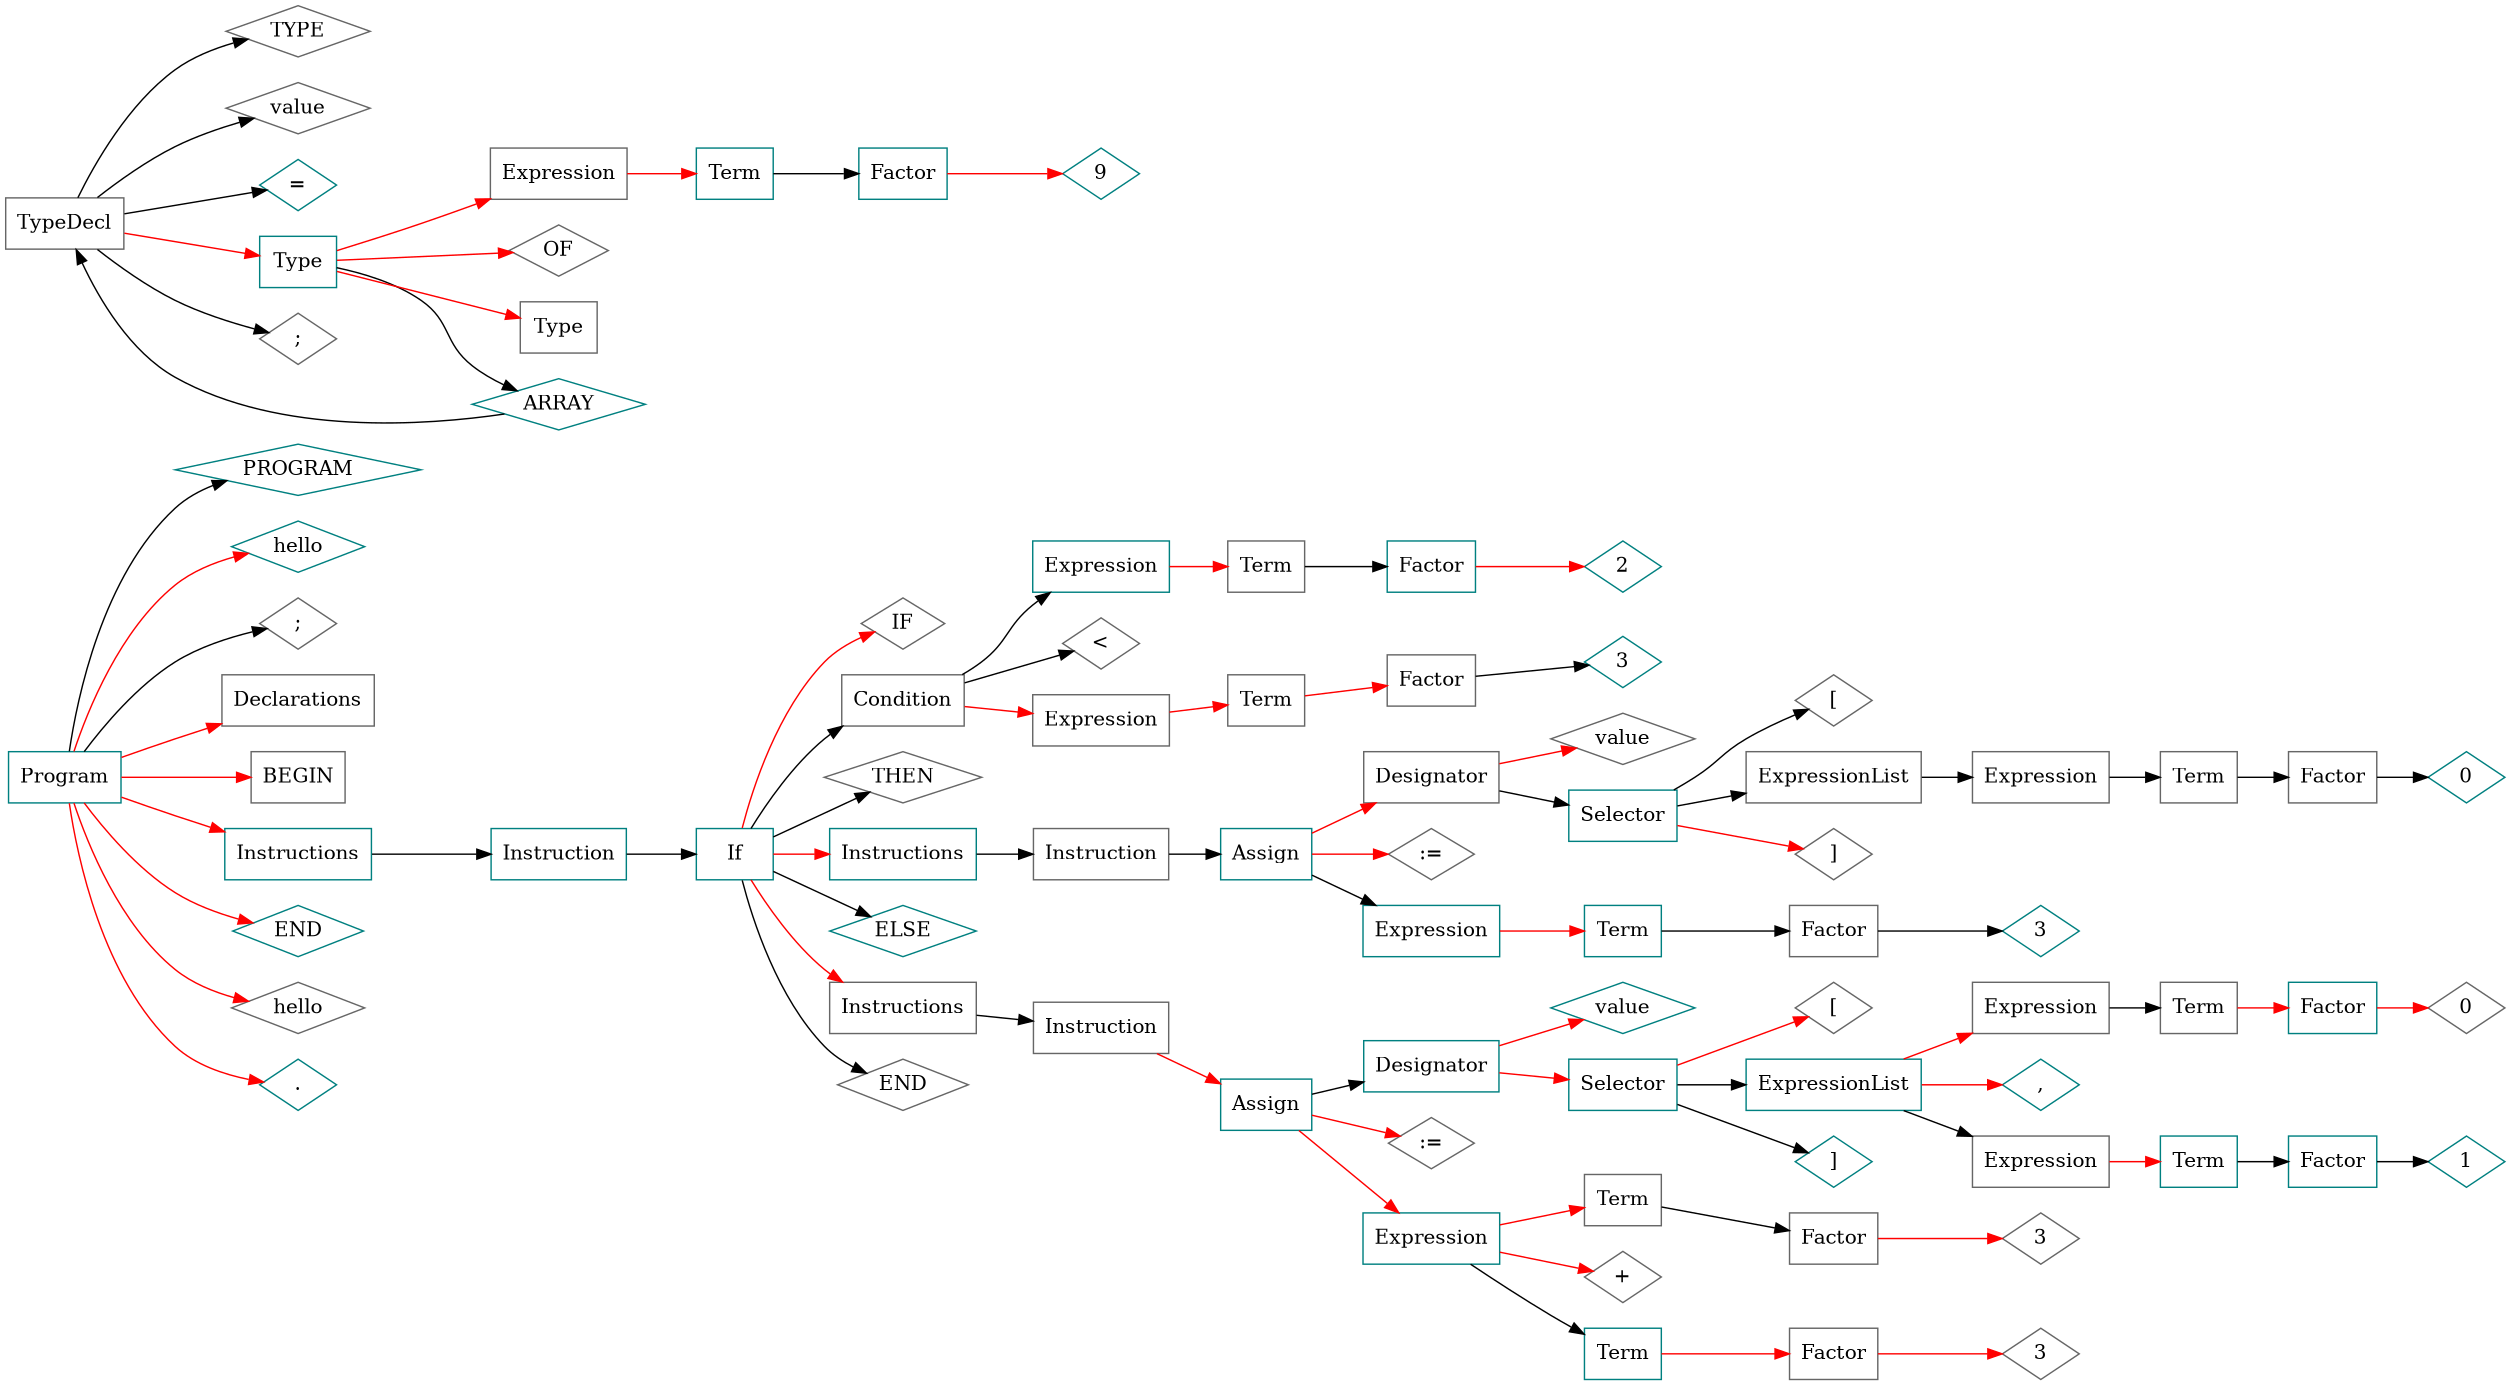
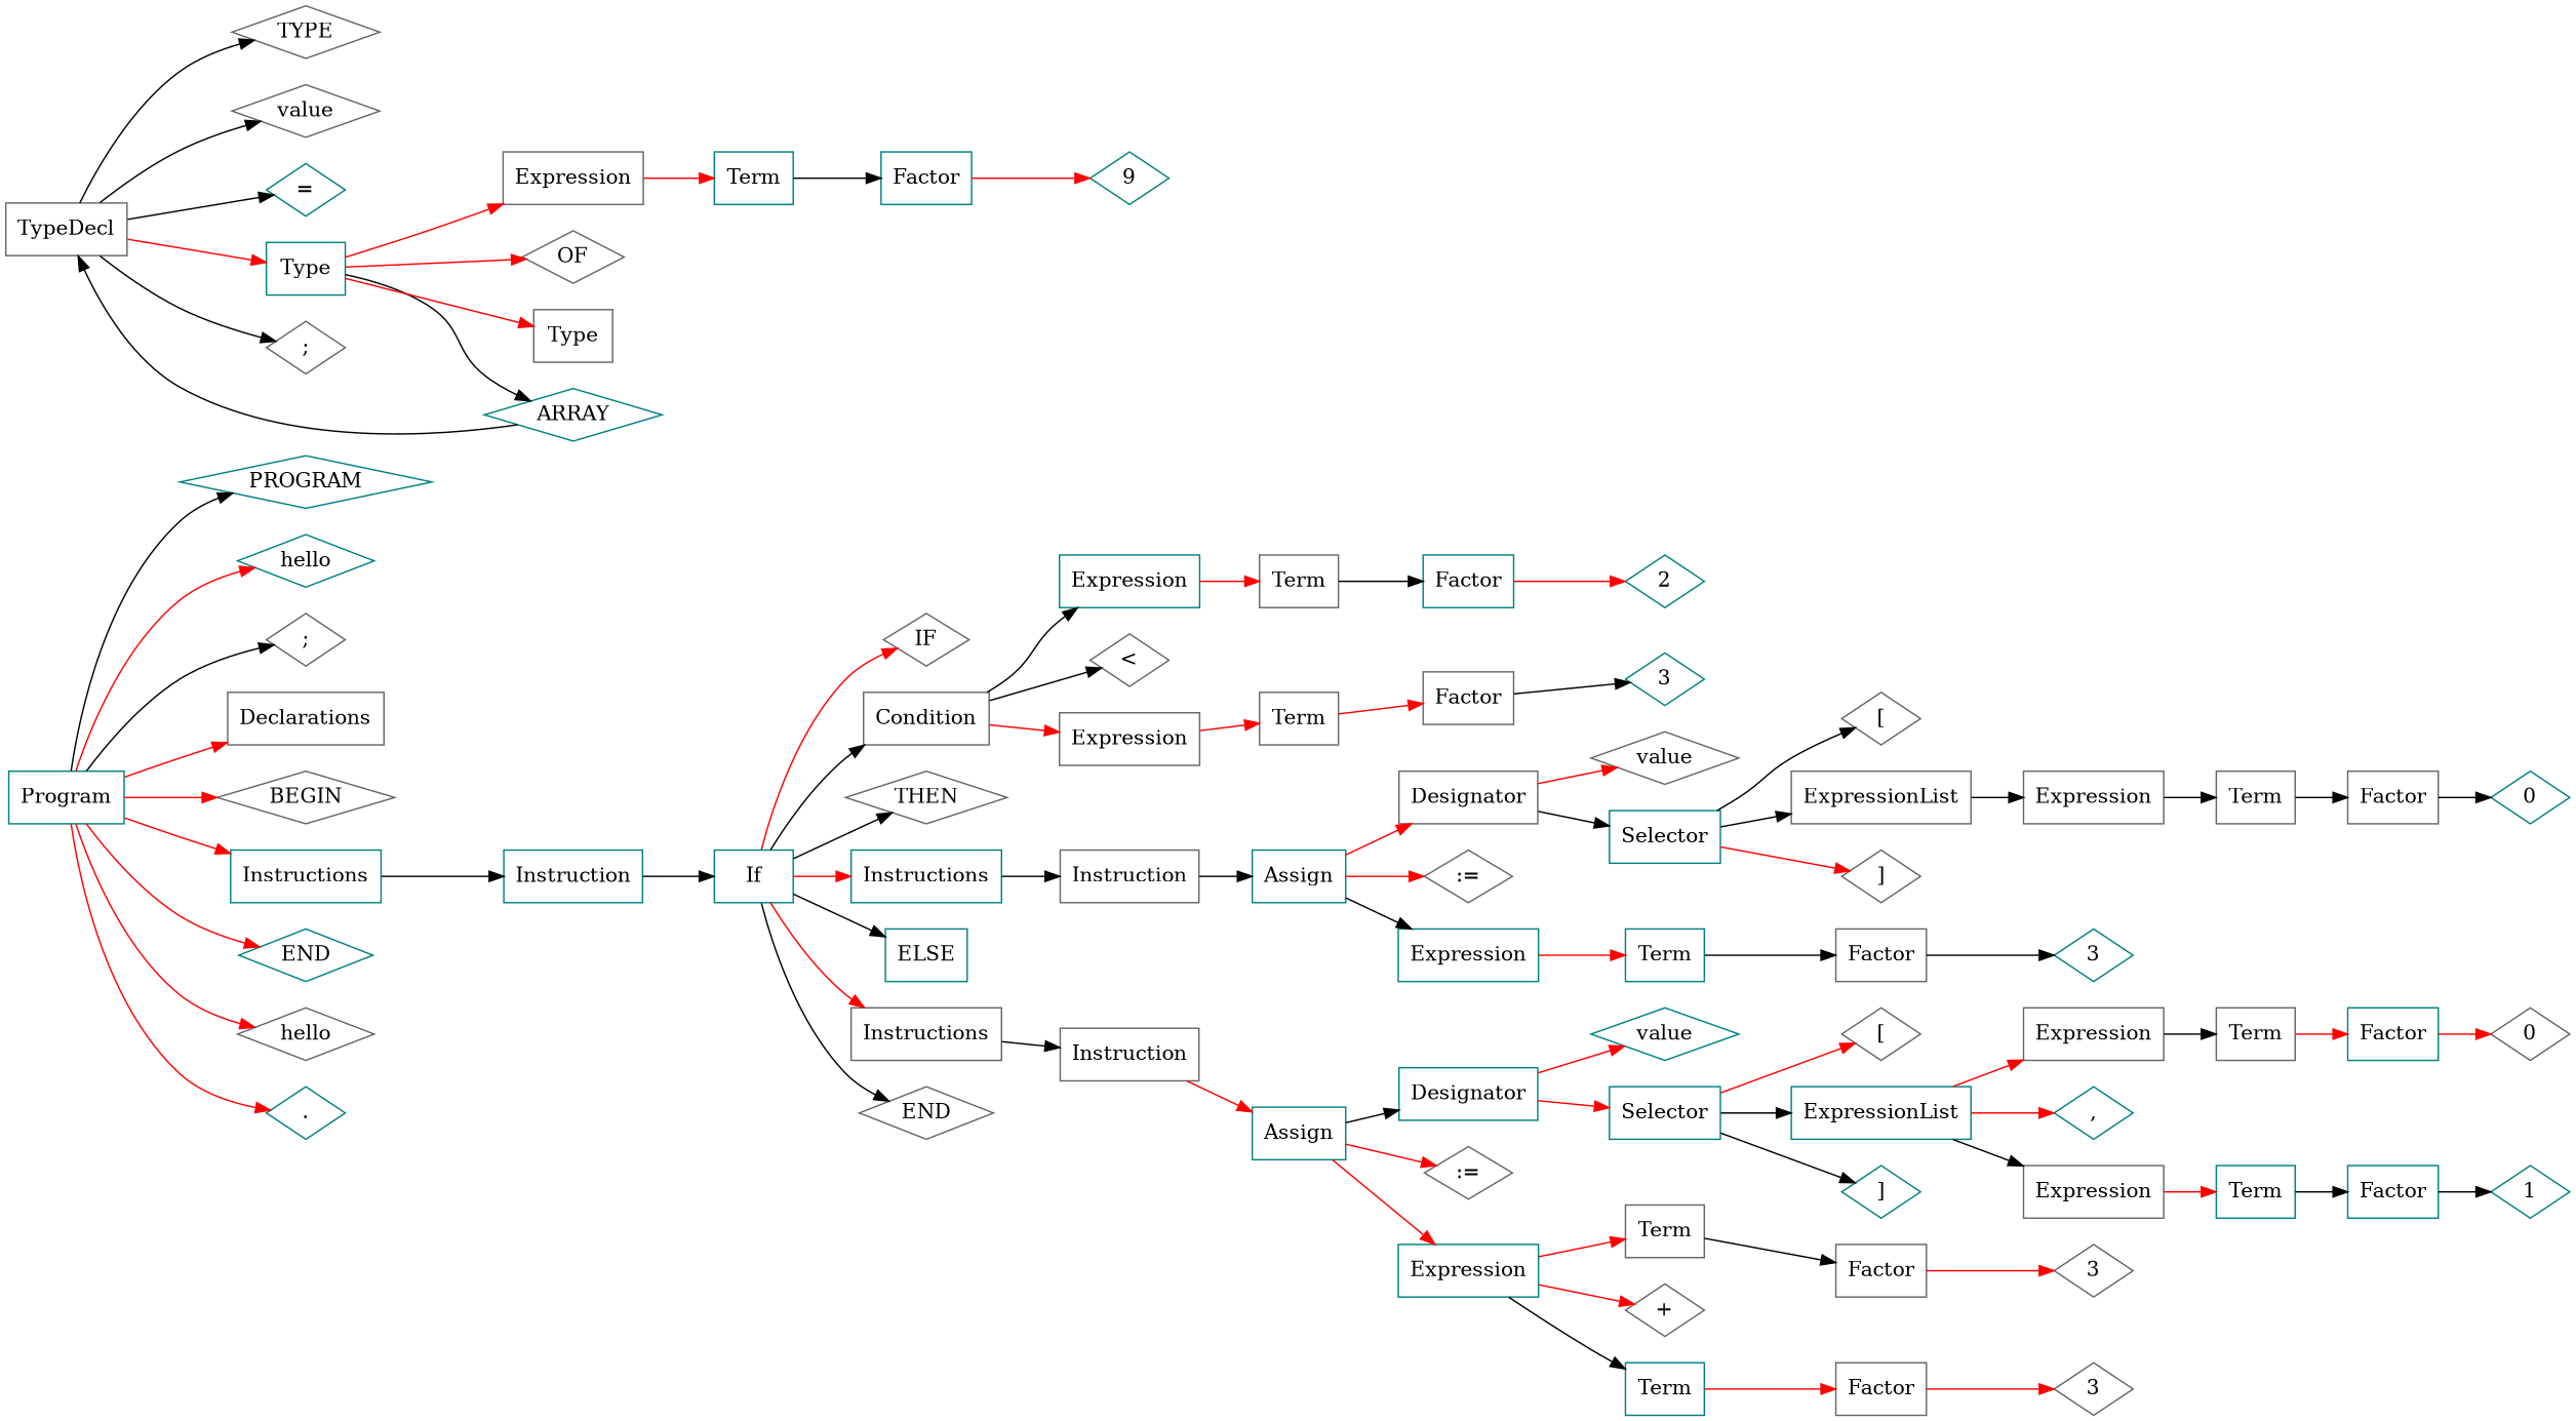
  digraph {
    rankdir=LR
    node [color=gray40 shape=box]
    edge [color=red]
    n1 [color=teal label=Program]
    n2 [color=teal label=PROGRAM shape=diamond]
    n3 [color=teal label=hello shape=diamond]
    n4 [label=";" shape=diamond]
    n5 [label=Declarations]
-   n6 [label=BEGIN]
+   n6 [label=BEGIN shape=diamond]
    n7 [color=teal label=Instructions]
    n8 [color=teal label=END shape=diamond]
    n9 [label=hello shape=diamond]
    n10 [color=teal label="." shape=diamond]
    n11 [color=teal label=Instruction]
    n12 [label=TypeDecl]
    n13 [label=TYPE shape=diamond]
    n14 [label=value shape=diamond]
    n15 [color=teal label="=" shape=diamond]
    n16 [color=teal label=Type]
    n17 [label=";" shape=diamond]
    n18 [color=teal label=ARRAY shape=diamond]
    n19 [label=Expression]
    n20 [label=OF shape=diamond]
    n21 [label=Type]
    n22 [color=teal label=Term]
    n23 [color=teal label=Factor]
    n24 [color=teal label=9 shape=diamond]
    n25 [color=teal label=If]
    n26 [label=IF shape=diamond]
    n27 [label=Condition]
    n28 [label=THEN shape=diamond]
    n29 [color=teal label=Instructions]
-   n30 [color=teal label=ELSE shape=diamond]
+   n30 [color=teal label=ELSE]
    n31 [label=Instructions]
    n32 [label=END shape=diamond]
    n33 [color=teal label=Expression]
    n34 [label="<" shape=diamond]
    n35 [label=Expression]
    n36 [label=Instruction]
    n37 [label=Instruction]
    n38 [label=Term]
    n39 [label=Term]
    n40 [color=teal label=Factor]
    n41 [color=teal label=2 shape=diamond]
    n42 [label=Factor]
    n43 [color=teal label=3 shape=diamond]
    n44 [color=teal label=Assign]
    n45 [label=Designator]
    n46 [label=":=" shape=diamond]
    n47 [color=teal label=Expression]
    n48 [label=value shape=diamond]
    n49 [color=teal label=Selector]
    n50 [color=teal label=Term]
    n51 [label="[" shape=diamond]
    n52 [label=ExpressionList]
    n53 [label="]" shape=diamond]
    n54 [label=Expression]
    n55 [label=Term]
    n56 [label=Factor]
    n57 [color=teal label=0 shape=diamond]
    n58 [label=Factor]
    n59 [color=teal label=3 shape=diamond]
    n60 [color=teal label=Assign]
    n61 [color=teal label=Designator]
    n62 [label=":=" shape=diamond]
    n63 [color=teal label=Expression]
    n64 [color=teal label=value shape=diamond]
    n65 [color=teal label=Selector]
    n66 [label=Term]
    n67 [label="+" shape=diamond]
    n68 [color=teal label=Term]
    n69 [label="[" shape=diamond]
    n70 [color=teal label=ExpressionList]
    n71 [color=teal label="]" shape=diamond]
    n72 [label=Expression]
    n73 [color=teal label="," shape=diamond]
    n74 [label=Expression]
    n75 [label=Term]
    n76 [color=teal label=Term]
    n77 [color=teal label=Factor]
    n78 [label=0 shape=diamond]
    n79 [color=teal label=Factor]
    n80 [color=teal label=1 shape=diamond]
    n81 [label=Factor]
    n82 [label=Factor]
    n83 [label=3 shape=diamond]
    n84 [label=3 shape=diamond]
    n1 -> n2 [color=black]
    n1 -> n3
    n1 -> n4 [color=black]
    n1 -> n5
    n1 -> n6
    n1 -> n7
    n1 -> n8
    n1 -> n9
    n1 -> n10
    n7 -> n11 [color=black]
    n11 -> n25 [color=black]
    n12 -> n13 [color=black]
    n12 -> n14 [color=black]
    n12 -> n15 [color=black]
    n12 -> n16
    n12 -> n17 [color=black]
    n16 -> n18 [color=black]
    n16 -> n19
    n16 -> n20
    n16 -> n21
    n18 -> n12 [color=black]
    n19 -> n22
    n22 -> n23 [color=black]
    n23 -> n24
    n25 -> n26
    n25 -> n27 [color=black]
    n25 -> n28 [color=black]
    n25 -> n29
    n25 -> n30 [color=black]
    n25 -> n31
    n25 -> n32 [color=black]
    n27 -> n33 [color=black]
    n27 -> n34 [color=black]
    n27 -> n35
    n29 -> n36 [color=black]
    n31 -> n37 [color=black]
    n33 -> n38
    n35 -> n39
    n36 -> n44 [color=black]
    n37 -> n60
    n38 -> n40 [color=black]
    n39 -> n42
    n40 -> n41
    n42 -> n43 [color=black]
    n44 -> n45
    n44 -> n46
    n44 -> n47 [color=black]
    n45 -> n48
    n45 -> n49 [color=black]
    n47 -> n50
    n49 -> n51 [color=black]
    n49 -> n52 [color=black]
    n49 -> n53
    n50 -> n58 [color=black]
    n52 -> n54 [color=black]
    n54 -> n55 [color=black]
    n55 -> n56 [color=black]
    n56 -> n57 [color=black]
    n58 -> n59 [color=black]
    n60 -> n61 [color=black]
    n60 -> n62
    n60 -> n63
    n61 -> n64
    n61 -> n65
    n63 -> n66
    n63 -> n67
    n63 -> n68 [color=black]
    n65 -> n69
    n65 -> n70 [color=black]
    n65 -> n71 [color=black]
    n66 -> n81 [color=black]
    n68 -> n82
    n70 -> n72
    n70 -> n73
    n70 -> n74 [color=black]
    n72 -> n75 [color=black]
    n74 -> n76
    n75 -> n77
    n76 -> n79 [color=black]
    n77 -> n78
    n79 -> n80 [color=black]
    n81 -> n83
    n82 -> n84
  }
